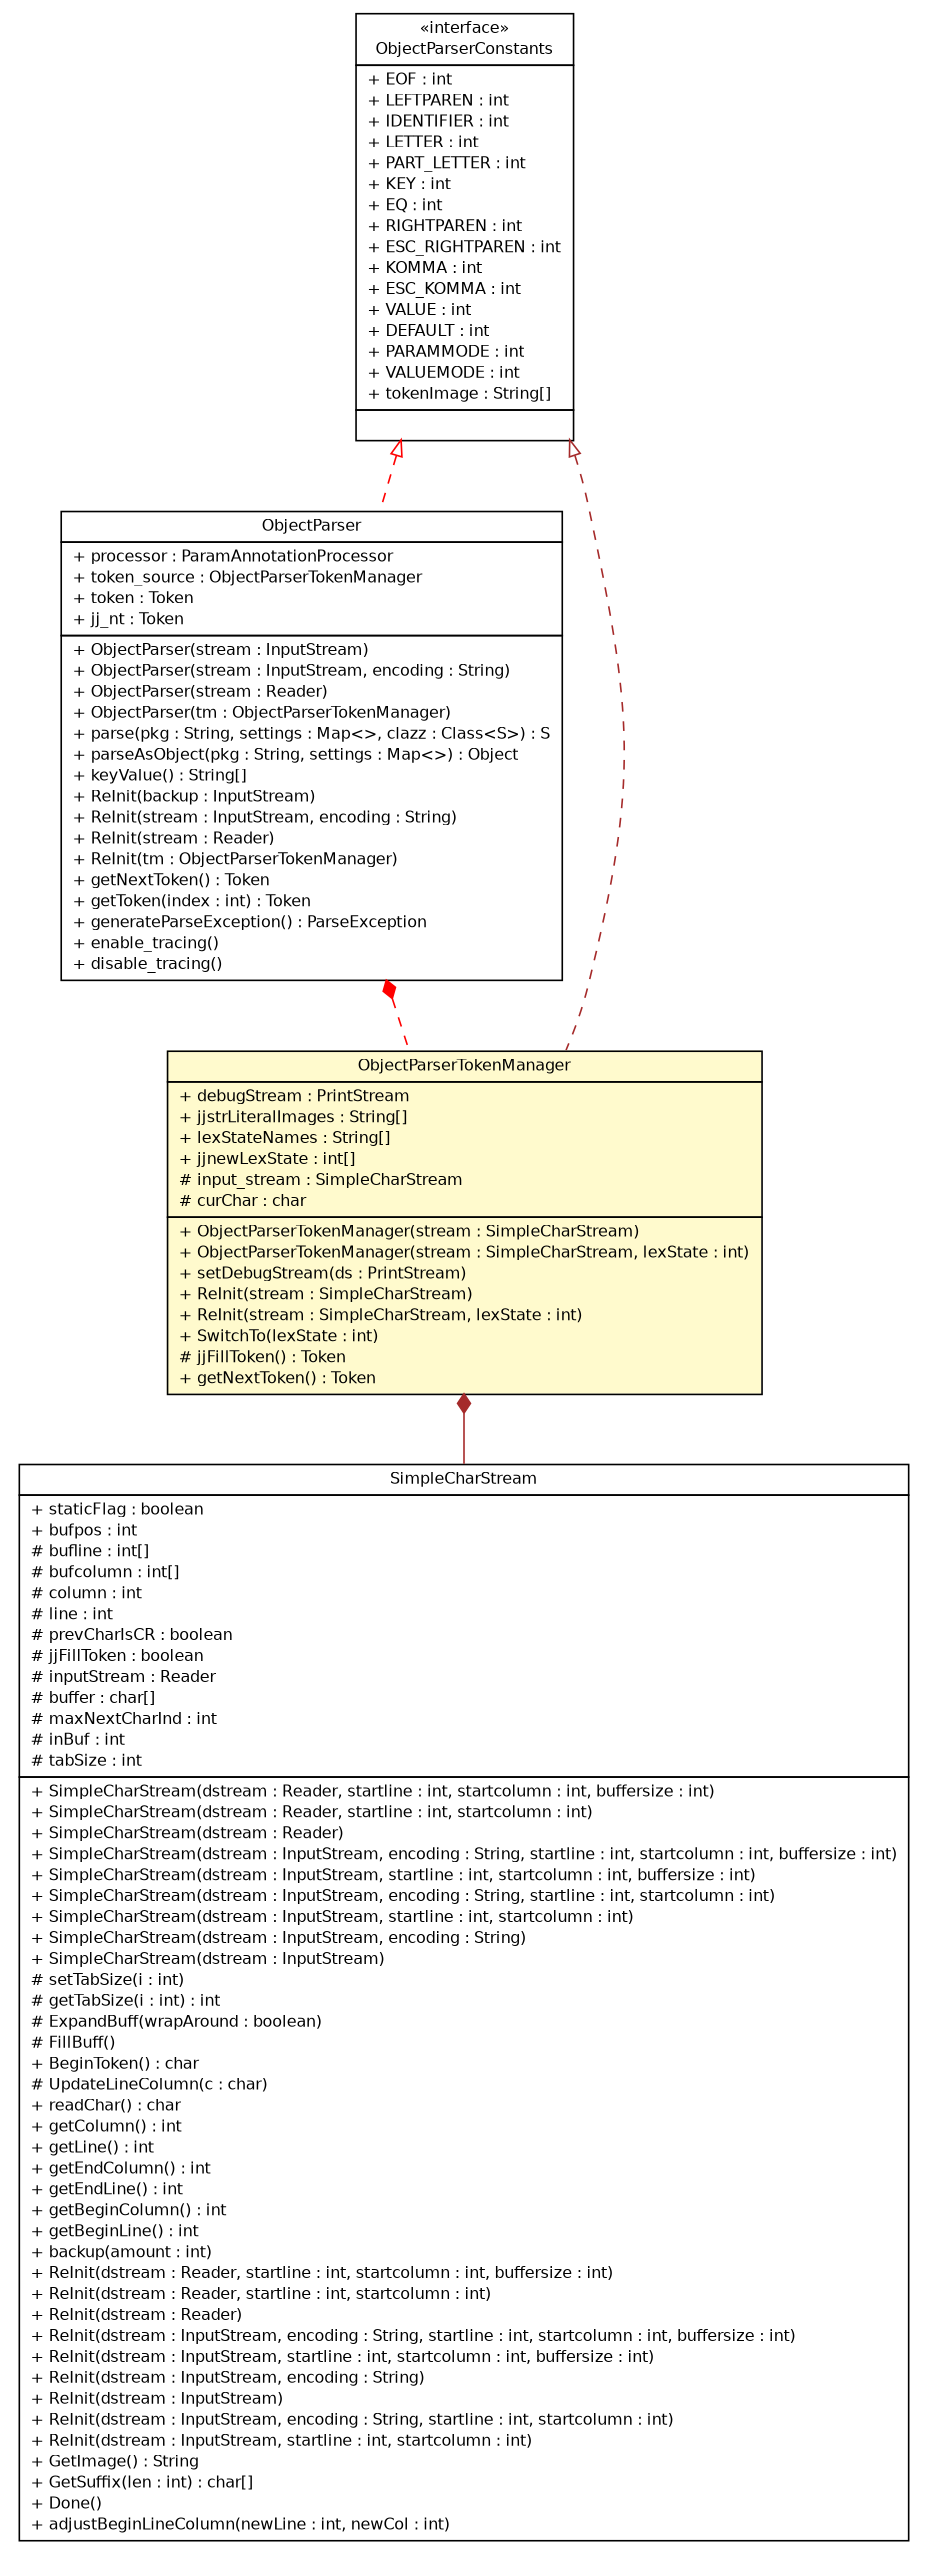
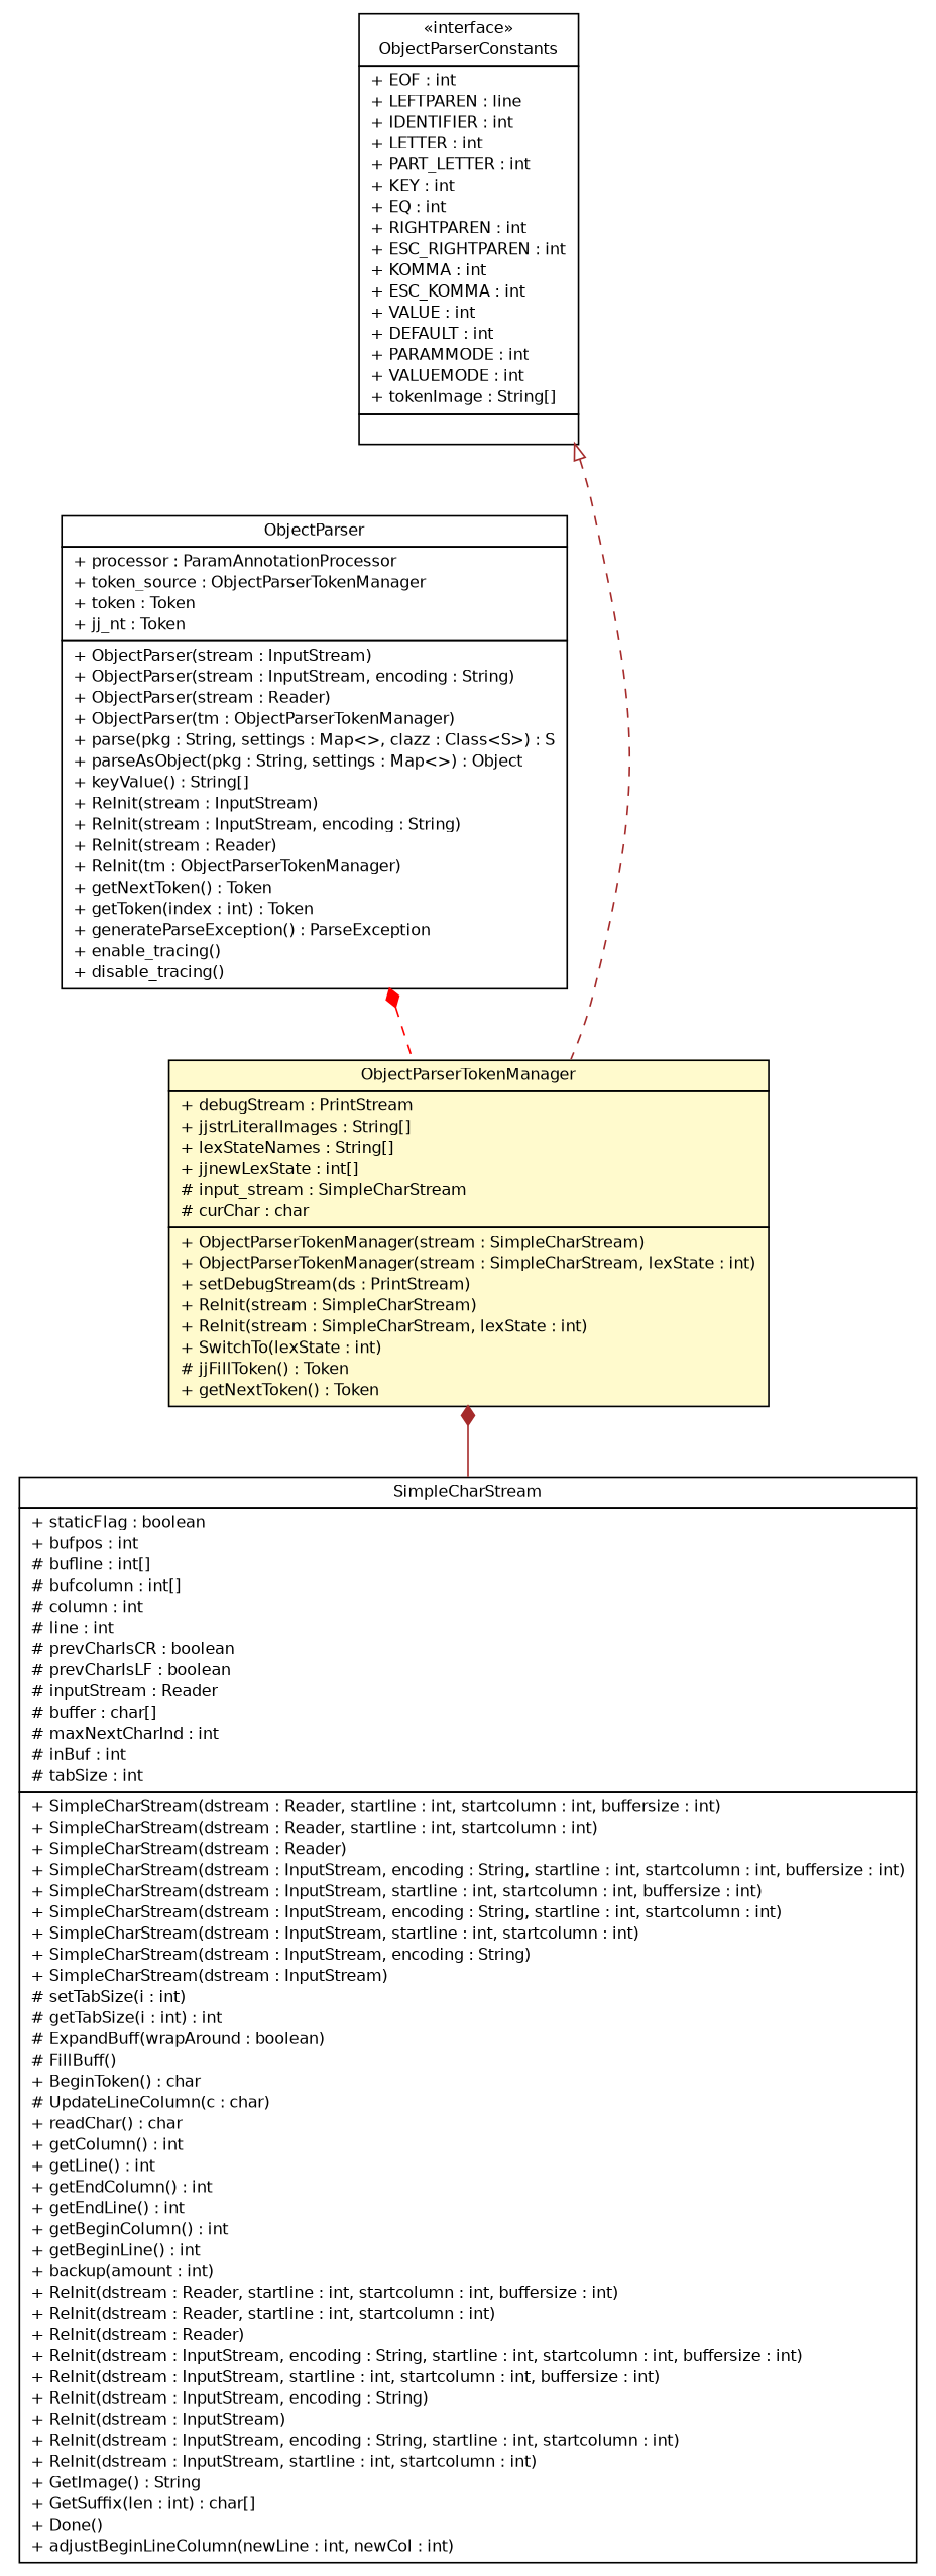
  digraph {
    nodesep=0.25
    ranksep=0.5
    node [fontcolor=black fontname=Helvetica fontsize=10.0 shape=plaintext]
    edge [arrowtail=diamond color=red dir=both fontname=Helvetica fontsize=10.0 headport=p labelfontname=Helvetica labelfontsize=10 style=dashed tailport=p]
-   n1 [label=<<table title="com.vectorprint.configuration.parser.SimpleCharStream" border="0" cellborder="1" cellspacing="0" cellpadding="2" port="p" href="./SimpleCharStream.html"> 		<tr><td><table border="0" cellspacing="0" cellpadding="1"> <tr><td align="center" balign="center"> SimpleCharStream </td></tr> 		</table></td></tr> 		<tr><td><table border="0" cellspacing="0" cellpadding="1"> <tr><td align="left" balign="left"> + staticFlag : boolean </td></tr> <tr><td align="left" balign="left"> + bufpos : int </td></tr> <tr><td align="left" balign="left"> # bufline : int[] </td></tr> <tr><td align="left" balign="left"> # bufcolumn : int[] </td></tr> <tr><td align="left" balign="left"> # column : int </td></tr> <tr><td align="left" balign="left"> # line : int </td></tr> <tr><td align="left" balign="left"> # prevCharIsCR : boolean </td></tr> <tr><td align="left" balign="left"> # jjFillToken : boolean </td></tr> <tr><td align="left" balign="left"> # inputStream : Reader </td></tr> <tr><td align="left" balign="left"> # buffer : char[] </td></tr> <tr><td align="left" balign="left"> # maxNextCharInd : int </td></tr> <tr><td align="left" balign="left"> # inBuf : int </td></tr> <tr><td align="left" balign="left"> # tabSize : int </td></tr> 		</table></td></tr> 		<tr><td><table border="0" cellspacing="0" cellpadding="1"> <tr><td align="left" balign="left"> + SimpleCharStream(dstream : Reader, startline : int, startcolumn : int, buffersize : int) </td></tr> <tr><td align="left" balign="left"> + SimpleCharStream(dstream : Reader, startline : int, startcolumn : int) </td></tr> <tr><td align="left" balign="left"> + SimpleCharStream(dstream : Reader) </td></tr> <tr><td align="left" balign="left"> + SimpleCharStream(dstream : InputStream, encoding : String, startline : int, startcolumn : int, buffersize : int) </td></tr> <tr><td align="left" balign="left"> + SimpleCharStream(dstream : InputStream, startline : int, startcolumn : int, buffersize : int) </td></tr> <tr><td align="left" balign="left"> + SimpleCharStream(dstream : InputStream, encoding : String, startline : int, startcolumn : int) </td></tr> <tr><td align="left" balign="left"> + SimpleCharStream(dstream : InputStream, startline : int, startcolumn : int) </td></tr> <tr><td align="left" balign="left"> + SimpleCharStream(dstream : InputStream, encoding : String) </td></tr> <tr><td align="left" balign="left"> + SimpleCharStream(dstream : InputStream) </td></tr> <tr><td align="left" balign="left"> # setTabSize(i : int) </td></tr> <tr><td align="left" balign="left"> # getTabSize(i : int) : int </td></tr> <tr><td align="left" balign="left"> # ExpandBuff(wrapAround : boolean) </td></tr> <tr><td align="left" balign="left"> # FillBuff() </td></tr> <tr><td align="left" balign="left"> + BeginToken() : char </td></tr> <tr><td align="left" balign="left"> # UpdateLineColumn(c : char) </td></tr> <tr><td align="left" balign="left"> + readChar() : char </td></tr> <tr><td align="left" balign="left"> + getColumn() : int </td></tr> <tr><td align="left" balign="left"> + getLine() : int </td></tr> <tr><td align="left" balign="left"> + getEndColumn() : int </td></tr> <tr><td align="left" balign="left"> + getEndLine() : int </td></tr> <tr><td align="left" balign="left"> + getBeginColumn() : int </td></tr> <tr><td align="left" balign="left"> + getBeginLine() : int </td></tr> <tr><td align="left" balign="left"> + backup(amount : int) </td></tr> <tr><td align="left" balign="left"> + ReInit(dstream : Reader, startline : int, startcolumn : int, buffersize : int) </td></tr> <tr><td align="left" balign="left"> + ReInit(dstream : Reader, startline : int, startcolumn : int) </td></tr> <tr><td align="left" balign="left"> + ReInit(dstream : Reader) </td></tr> <tr><td align="left" balign="left"> + ReInit(dstream : InputStream, encoding : String, startline : int, startcolumn : int, buffersize : int) </td></tr> <tr><td align="left" balign="left"> + ReInit(dstream : InputStream, startline : int, startcolumn : int, buffersize : int) </td></tr> <tr><td align="left" balign="left"> + ReInit(dstream : InputStream, encoding : String) </td></tr> <tr><td align="left" balign="left"> + ReInit(dstream : InputStream) </td></tr> <tr><td align="left" balign="left"> + ReInit(dstream : InputStream, encoding : String, startline : int, startcolumn : int) </td></tr> <tr><td align="left" balign="left"> + ReInit(dstream : InputStream, startline : int, startcolumn : int) </td></tr> <tr><td align="left" balign="left"> + GetImage() : String </td></tr> <tr><td align="left" balign="left"> + GetSuffix(len : int) : char[] </td></tr> <tr><td align="left" balign="left"> + Done() </td></tr> <tr><td align="left" balign="left"> + adjustBeginLineColumn(newLine : int, newCol : int) </td></tr> 		</table></td></tr> 		</table>>]
-   n2 [label=<<table title="com.vectorprint.configuration.parser.ObjectParser" border="0" cellborder="1" cellspacing="0" cellpadding="2" port="p" href="./ObjectParser.html"> 		<tr><td><table border="0" cellspacing="0" cellpadding="1"> <tr><td align="center" balign="center"> ObjectParser </td></tr> 		</table></td></tr> 		<tr><td><table border="0" cellspacing="0" cellpadding="1"> <tr><td align="left" balign="left"> + processor : ParamAnnotationProcessor </td></tr> <tr><td align="left" balign="left"> + token_source : ObjectParserTokenManager </td></tr> <tr><td align="left" balign="left"> + token : Token </td></tr> <tr><td align="left" balign="left"> + jj_nt : Token </td></tr> 		</table></td></tr> 		<tr><td><table border="0" cellspacing="0" cellpadding="1"> <tr><td align="left" balign="left"> + ObjectParser(stream : InputStream) </td></tr> <tr><td align="left" balign="left"> + ObjectParser(stream : InputStream, encoding : String) </td></tr> <tr><td align="left" balign="left"> + ObjectParser(stream : Reader) </td></tr> <tr><td align="left" balign="left"> + ObjectParser(tm : ObjectParserTokenManager) </td></tr> <tr><td align="left" balign="left"> + parse(pkg : String, settings : Map&lt;&gt;, clazz : Class&lt;S&gt;) : S </td></tr> <tr><td align="left" balign="left"> + parseAsObject(pkg : String, settings : Map&lt;&gt;) : Object </td></tr> <tr><td align="left" balign="left"> + keyValue() : String[] </td></tr> <tr><td align="left" balign="left"> + ReInit(backup : InputStream) </td></tr> <tr><td align="left" balign="left"> + ReInit(stream : InputStream, encoding : String) </td></tr> <tr><td align="left" balign="left"> + ReInit(stream : Reader) </td></tr> <tr><td align="left" balign="left"> + ReInit(tm : ObjectParserTokenManager) </td></tr> <tr><td align="left" balign="left"> + getNextToken() : Token </td></tr> <tr><td align="left" balign="left"> + getToken(index : int) : Token </td></tr> <tr><td align="left" balign="left"> + generateParseException() : ParseException </td></tr> <tr><td align="left" balign="left"> + enable_tracing() </td></tr> <tr><td align="left" balign="left"> + disable_tracing() </td></tr> 		</table></td></tr> 		</table>>]
+   n1 [label=<<table title="com.vectorprint.configuration.parser.SimpleCharStream" border="0" cellborder="1" cellspacing="0" cellpadding="2" port="p" href="./SimpleCharStream.html"> 		<tr><td><table border="0" cellspacing="0" cellpadding="1"> <tr><td align="center" balign="center"> SimpleCharStream </td></tr> 		</table></td></tr> 		<tr><td><table border="0" cellspacing="0" cellpadding="1"> <tr><td align="left" balign="left"> + staticFlag : boolean </td></tr> <tr><td align="left" balign="left"> + bufpos : int </td></tr> <tr><td align="left" balign="left"> # bufline : int[] </td></tr> <tr><td align="left" balign="left"> # bufcolumn : int[] </td></tr> <tr><td align="left" balign="left"> # column : int </td></tr> <tr><td align="left" balign="left"> # line : int </td></tr> <tr><td align="left" balign="left"> # prevCharIsCR : boolean </td></tr> <tr><td align="left" balign="left"> # prevCharIsLF : boolean </td></tr> <tr><td align="left" balign="left"> # inputStream : Reader </td></tr> <tr><td align="left" balign="left"> # buffer : char[] </td></tr> <tr><td align="left" balign="left"> # maxNextCharInd : int </td></tr> <tr><td align="left" balign="left"> # inBuf : int </td></tr> <tr><td align="left" balign="left"> # tabSize : int </td></tr> 		</table></td></tr> 		<tr><td><table border="0" cellspacing="0" cellpadding="1"> <tr><td align="left" balign="left"> + SimpleCharStream(dstream : Reader, startline : int, startcolumn : int, buffersize : int) </td></tr> <tr><td align="left" balign="left"> + SimpleCharStream(dstream : Reader, startline : int, startcolumn : int) </td></tr> <tr><td align="left" balign="left"> + SimpleCharStream(dstream : Reader) </td></tr> <tr><td align="left" balign="left"> + SimpleCharStream(dstream : InputStream, encoding : String, startline : int, startcolumn : int, buffersize : int) </td></tr> <tr><td align="left" balign="left"> + SimpleCharStream(dstream : InputStream, startline : int, startcolumn : int, buffersize : int) </td></tr> <tr><td align="left" balign="left"> + SimpleCharStream(dstream : InputStream, encoding : String, startline : int, startcolumn : int) </td></tr> <tr><td align="left" balign="left"> + SimpleCharStream(dstream : InputStream, startline : int, startcolumn : int) </td></tr> <tr><td align="left" balign="left"> + SimpleCharStream(dstream : InputStream, encoding : String) </td></tr> <tr><td align="left" balign="left"> + SimpleCharStream(dstream : InputStream) </td></tr> <tr><td align="left" balign="left"> # setTabSize(i : int) </td></tr> <tr><td align="left" balign="left"> # getTabSize(i : int) : int </td></tr> <tr><td align="left" balign="left"> # ExpandBuff(wrapAround : boolean) </td></tr> <tr><td align="left" balign="left"> # FillBuff() </td></tr> <tr><td align="left" balign="left"> + BeginToken() : char </td></tr> <tr><td align="left" balign="left"> # UpdateLineColumn(c : char) </td></tr> <tr><td align="left" balign="left"> + readChar() : char </td></tr> <tr><td align="left" balign="left"> + getColumn() : int </td></tr> <tr><td align="left" balign="left"> + getLine() : int </td></tr> <tr><td align="left" balign="left"> + getEndColumn() : int </td></tr> <tr><td align="left" balign="left"> + getEndLine() : int </td></tr> <tr><td align="left" balign="left"> + getBeginColumn() : int </td></tr> <tr><td align="left" balign="left"> + getBeginLine() : int </td></tr> <tr><td align="left" balign="left"> + backup(amount : int) </td></tr> <tr><td align="left" balign="left"> + ReInit(dstream : Reader, startline : int, startcolumn : int, buffersize : int) </td></tr> <tr><td align="left" balign="left"> + ReInit(dstream : Reader, startline : int, startcolumn : int) </td></tr> <tr><td align="left" balign="left"> + ReInit(dstream : Reader) </td></tr> <tr><td align="left" balign="left"> + ReInit(dstream : InputStream, encoding : String, startline : int, startcolumn : int, buffersize : int) </td></tr> <tr><td align="left" balign="left"> + ReInit(dstream : InputStream, startline : int, startcolumn : int, buffersize : int) </td></tr> <tr><td align="left" balign="left"> + ReInit(dstream : InputStream, encoding : String) </td></tr> <tr><td align="left" balign="left"> + ReInit(dstream : InputStream) </td></tr> <tr><td align="left" balign="left"> + ReInit(dstream : InputStream, encoding : String, startline : int, startcolumn : int) </td></tr> <tr><td align="left" balign="left"> + ReInit(dstream : InputStream, startline : int, startcolumn : int) </td></tr> <tr><td align="left" balign="left"> + GetImage() : String </td></tr> <tr><td align="left" balign="left"> + GetSuffix(len : int) : char[] </td></tr> <tr><td align="left" balign="left"> + Done() </td></tr> <tr><td align="left" balign="left"> + adjustBeginLineColumn(newLine : int, newCol : int) </td></tr> 		</table></td></tr> 		</table>>]
+   n2 [label=<<table title="com.vectorprint.configuration.parser.ObjectParser" border="0" cellborder="1" cellspacing="0" cellpadding="2" port="p" href="./ObjectParser.html"> 		<tr><td><table border="0" cellspacing="0" cellpadding="1"> <tr><td align="center" balign="center"> ObjectParser </td></tr> 		</table></td></tr> 		<tr><td><table border="0" cellspacing="0" cellpadding="1"> <tr><td align="left" balign="left"> + processor : ParamAnnotationProcessor </td></tr> <tr><td align="left" balign="left"> + token_source : ObjectParserTokenManager </td></tr> <tr><td align="left" balign="left"> + token : Token </td></tr> <tr><td align="left" balign="left"> + jj_nt : Token </td></tr> 		</table></td></tr> 		<tr><td><table border="0" cellspacing="0" cellpadding="1"> <tr><td align="left" balign="left"> + ObjectParser(stream : InputStream) </td></tr> <tr><td align="left" balign="left"> + ObjectParser(stream : InputStream, encoding : String) </td></tr> <tr><td align="left" balign="left"> + ObjectParser(stream : Reader) </td></tr> <tr><td align="left" balign="left"> + ObjectParser(tm : ObjectParserTokenManager) </td></tr> <tr><td align="left" balign="left"> + parse(pkg : String, settings : Map&lt;&gt;, clazz : Class&lt;S&gt;) : S </td></tr> <tr><td align="left" balign="left"> + parseAsObject(pkg : String, settings : Map&lt;&gt;) : Object </td></tr> <tr><td align="left" balign="left"> + keyValue() : String[] </td></tr> <tr><td align="left" balign="left"> + ReInit(stream : InputStream) </td></tr> <tr><td align="left" balign="left"> + ReInit(stream : InputStream, encoding : String) </td></tr> <tr><td align="left" balign="left"> + ReInit(stream : Reader) </td></tr> <tr><td align="left" balign="left"> + ReInit(tm : ObjectParserTokenManager) </td></tr> <tr><td align="left" balign="left"> + getNextToken() : Token </td></tr> <tr><td align="left" balign="left"> + getToken(index : int) : Token </td></tr> <tr><td align="left" balign="left"> + generateParseException() : ParseException </td></tr> <tr><td align="left" balign="left"> + enable_tracing() </td></tr> <tr><td align="left" balign="left"> + disable_tracing() </td></tr> 		</table></td></tr> 		</table>>]
    n3 [label=<<table title="com.vectorprint.configuration.parser.ObjectParserTokenManager" border="0" cellborder="1" cellspacing="0" cellpadding="2" port="p" bgcolor="lemonChiffon" href="./ObjectParserTokenManager.html"> 		<tr><td><table border="0" cellspacing="0" cellpadding="1"> <tr><td align="center" balign="center"> ObjectParserTokenManager </td></tr> 		</table></td></tr> 		<tr><td><table border="0" cellspacing="0" cellpadding="1"> <tr><td align="left" balign="left"> + debugStream : PrintStream </td></tr> <tr><td align="left" balign="left"> + jjstrLiteralImages : String[] </td></tr> <tr><td align="left" balign="left"> + lexStateNames : String[] </td></tr> <tr><td align="left" balign="left"> + jjnewLexState : int[] </td></tr> <tr><td align="left" balign="left"> # input_stream : SimpleCharStream </td></tr> <tr><td align="left" balign="left"> # curChar : char </td></tr> 		</table></td></tr> 		<tr><td><table border="0" cellspacing="0" cellpadding="1"> <tr><td align="left" balign="left"> + ObjectParserTokenManager(stream : SimpleCharStream) </td></tr> <tr><td align="left" balign="left"> + ObjectParserTokenManager(stream : SimpleCharStream, lexState : int) </td></tr> <tr><td align="left" balign="left"> + setDebugStream(ds : PrintStream) </td></tr> <tr><td align="left" balign="left"> + ReInit(stream : SimpleCharStream) </td></tr> <tr><td align="left" balign="left"> + ReInit(stream : SimpleCharStream, lexState : int) </td></tr> <tr><td align="left" balign="left"> + SwitchTo(lexState : int) </td></tr> <tr><td align="left" balign="left"> # jjFillToken() : Token </td></tr> <tr><td align="left" balign="left"> + getNextToken() : Token </td></tr> 		</table></td></tr> 		</table>>]
-   n4 [label=<<table title="com.vectorprint.configuration.parser.ObjectParserConstants" border="0" cellborder="1" cellspacing="0" cellpadding="2" port="p" href="./ObjectParserConstants.html"> 		<tr><td><table border="0" cellspacing="0" cellpadding="1"> <tr><td align="center" balign="center"> &#171;interface&#187; </td></tr> <tr><td align="center" balign="center"> ObjectParserConstants </td></tr> 		</table></td></tr> 		<tr><td><table border="0" cellspacing="0" cellpadding="1"> <tr><td align="left" balign="left"> + EOF : int </td></tr> <tr><td align="left" balign="left"> + LEFTPAREN : int </td></tr> <tr><td align="left" balign="left"> + IDENTIFIER : int </td></tr> <tr><td align="left" balign="left"> + LETTER : int </td></tr> <tr><td align="left" balign="left"> + PART_LETTER : int </td></tr> <tr><td align="left" balign="left"> + KEY : int </td></tr> <tr><td align="left" balign="left"> + EQ : int </td></tr> <tr><td align="left" balign="left"> + RIGHTPAREN : int </td></tr> <tr><td align="left" balign="left"> + ESC_RIGHTPAREN : int </td></tr> <tr><td align="left" balign="left"> + KOMMA : int </td></tr> <tr><td align="left" balign="left"> + ESC_KOMMA : int </td></tr> <tr><td align="left" balign="left"> + VALUE : int </td></tr> <tr><td align="left" balign="left"> + DEFAULT : int </td></tr> <tr><td align="left" balign="left"> + PARAMMODE : int </td></tr> <tr><td align="left" balign="left"> + VALUEMODE : int </td></tr> <tr><td align="left" balign="left"> + tokenImage : String[] </td></tr> 		</table></td></tr> 		<tr><td><table border="0" cellspacing="0" cellpadding="1"> <tr><td align="left" balign="left">  </td></tr> 		</table></td></tr> 		</table>>]
+   n4 [label=<<table title="com.vectorprint.configuration.parser.ObjectParserConstants" border="0" cellborder="1" cellspacing="0" cellpadding="2" port="p" href="./ObjectParserConstants.html"> 		<tr><td><table border="0" cellspacing="0" cellpadding="1"> <tr><td align="center" balign="center"> &#171;interface&#187; </td></tr> <tr><td align="center" balign="center"> ObjectParserConstants </td></tr> 		</table></td></tr> 		<tr><td><table border="0" cellspacing="0" cellpadding="1"> <tr><td align="left" balign="left"> + EOF : int </td></tr> <tr><td align="left" balign="left"> + LEFTPAREN : line </td></tr> <tr><td align="left" balign="left"> + IDENTIFIER : int </td></tr> <tr><td align="left" balign="left"> + LETTER : int </td></tr> <tr><td align="left" balign="left"> + PART_LETTER : int </td></tr> <tr><td align="left" balign="left"> + KEY : int </td></tr> <tr><td align="left" balign="left"> + EQ : int </td></tr> <tr><td align="left" balign="left"> + RIGHTPAREN : int </td></tr> <tr><td align="left" balign="left"> + ESC_RIGHTPAREN : int </td></tr> <tr><td align="left" balign="left"> + KOMMA : int </td></tr> <tr><td align="left" balign="left"> + ESC_KOMMA : int </td></tr> <tr><td align="left" balign="left"> + VALUE : int </td></tr> <tr><td align="left" balign="left"> + DEFAULT : int </td></tr> <tr><td align="left" balign="left"> + PARAMMODE : int </td></tr> <tr><td align="left" balign="left"> + VALUEMODE : int </td></tr> <tr><td align="left" balign="left"> + tokenImage : String[] </td></tr> 		</table></td></tr> 		<tr><td><table border="0" cellspacing="0" cellpadding="1"> <tr><td align="left" balign="left">  </td></tr> 		</table></td></tr> 		</table>>]
    n2 -> n3 [arrowhead=none fontcolor=black]
    n3 -> n1 [arrowhead=none color=brown fontcolor=black style=""]
-   n4 -> n2 [arrowtail=empty dir=back fontsize=10]
    n4 -> n3 [arrowtail=empty color=brown dir=back fontsize=10]
  }
